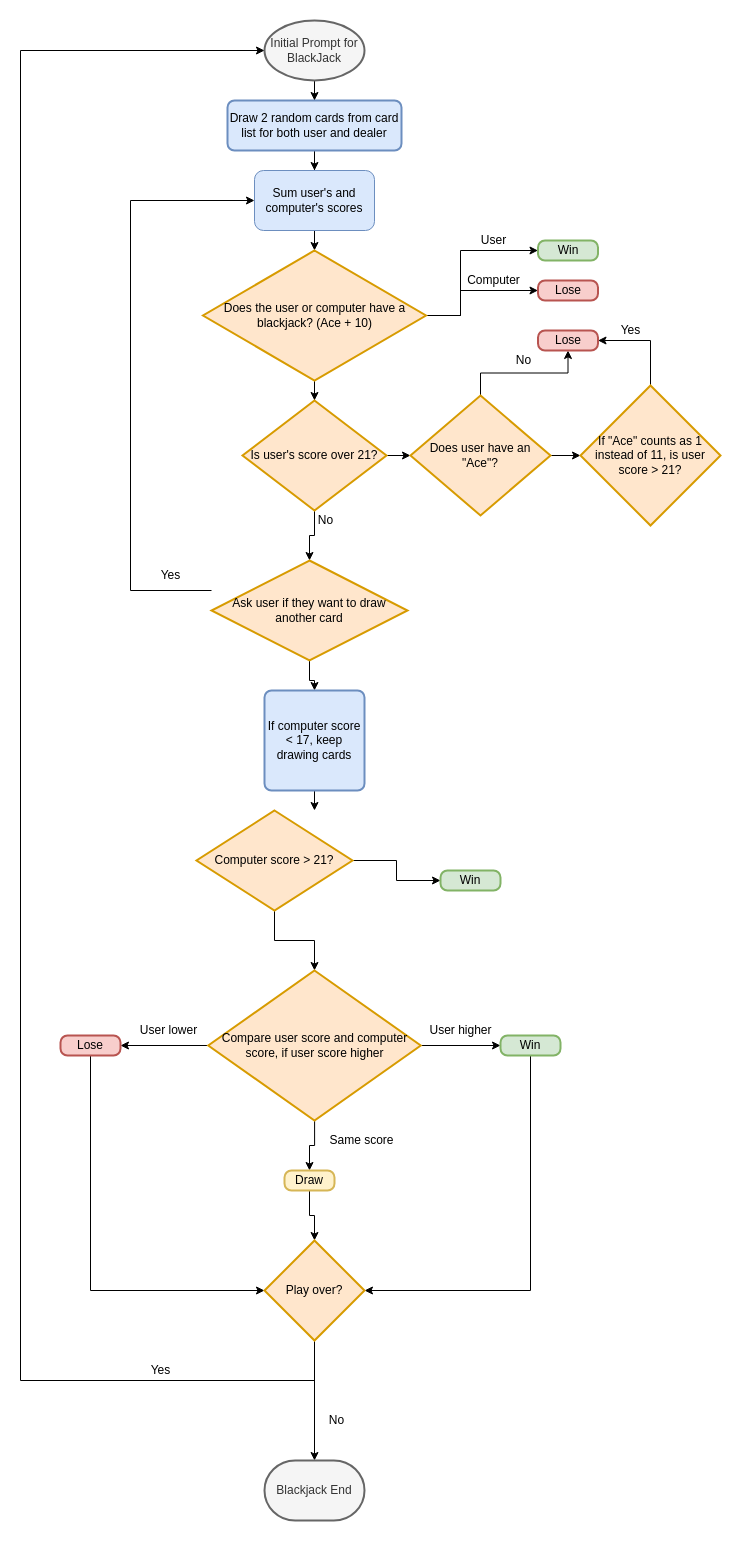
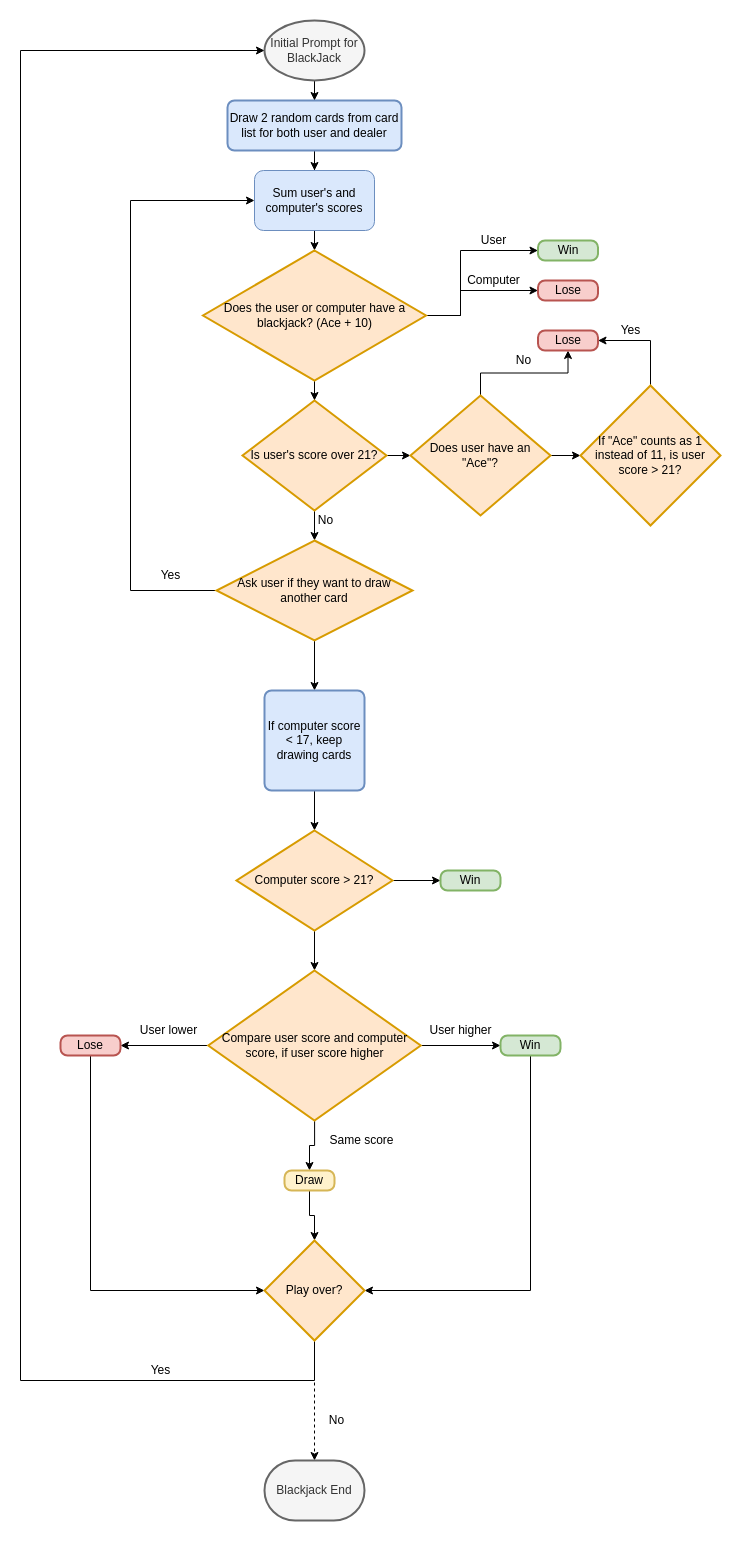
  <mxCell id="0" />
  <mxCell id="1" parent="0" />
  <mxCell id="2" style="edgeStyle=orthogonalEdgeStyle;rounded=0;orthogonalLoop=1;jettySize=auto;html=1;entryX=0.5;entryY=0;entryDx=0;entryDy=0;" edge="1" parent="1" source="3" target="5"><mxGeometry relative="1" as="geometry" /></mxCell>
  <mxCell id="3" value="Initial Prompt for BlackJack" style="strokeWidth=2;html=1;shape=mxgraph.flowchart.start_1;whiteSpace=wrap;fillColor=#f5f5f5;fontColor=#333333;strokeColor=#666666;" vertex="1" parent="1"><mxGeometry x="264" y="20" width="100" height="60" as="geometry" /></mxCell>
  <mxCell id="4" style="edgeStyle=orthogonalEdgeStyle;rounded=0;orthogonalLoop=1;jettySize=auto;html=1;entryX=0.5;entryY=0;entryDx=0;entryDy=0;" edge="1" parent="1" source="5" target="7"><mxGeometry relative="1" as="geometry"><mxPoint x="314" y="250" as="targetPoint" /></mxGeometry></mxCell>
  <mxCell id="5" value="Draw 2 random cards from card list for both user and dealer" style="rounded=1;whiteSpace=wrap;html=1;absoluteArcSize=1;arcSize=14;strokeWidth=2;fillColor=#dae8fc;strokeColor=#6c8ebf;" vertex="1" parent="1"><mxGeometry x="227" y="100" width="174" height="50" as="geometry" /></mxCell>
  <mxCell id="6" style="edgeStyle=orthogonalEdgeStyle;rounded=0;orthogonalLoop=1;jettySize=auto;html=1;exitX=0.5;exitY=1;exitDx=0;exitDy=0;entryX=0.5;entryY=0;entryDx=0;entryDy=0;entryPerimeter=0;" edge="1" parent="1" source="7" target="11"><mxGeometry relative="1" as="geometry" /></mxCell>
  <mxCell id="7" value="Sum user's and computer's scores" style="rounded=1;whiteSpace=wrap;html=1;fillColor=#dae8fc;strokeColor=#6c8ebf;" vertex="1" parent="1"><mxGeometry x="254" y="170" width="120" height="60" as="geometry" /></mxCell>
  <mxCell id="8" style="edgeStyle=orthogonalEdgeStyle;rounded=0;orthogonalLoop=1;jettySize=auto;html=1;entryX=0.5;entryY=0;entryDx=0;entryDy=0;entryPerimeter=0;" edge="1" parent="1" source="11" target="14"><mxGeometry relative="1" as="geometry" /></mxCell>
  <mxCell id="9" style="edgeStyle=orthogonalEdgeStyle;rounded=0;orthogonalLoop=1;jettySize=auto;html=1;entryX=0;entryY=0.5;entryDx=0;entryDy=0;" edge="1" parent="1" source="11" target="15"><mxGeometry relative="1" as="geometry"><Array as="points"><mxPoint x="460" y="315" /><mxPoint x="460" y="250" /></Array></mxGeometry></mxCell>
  <mxCell id="10" style="edgeStyle=orthogonalEdgeStyle;rounded=0;orthogonalLoop=1;jettySize=auto;html=1;entryX=0;entryY=0.5;entryDx=0;entryDy=0;" edge="1" parent="1" source="11" target="16"><mxGeometry relative="1" as="geometry"><Array as="points"><mxPoint x="460" y="315" /><mxPoint x="460" y="290" /></Array></mxGeometry></mxCell>
  <mxCell id="11" value="Does the user or computer have a blackjack? (Ace + 10)" style="strokeWidth=2;html=1;shape=mxgraph.flowchart.decision;whiteSpace=wrap;fillColor=#ffe6cc;strokeColor=#d79b00;" vertex="1" parent="1"><mxGeometry x="202.5" y="250" width="223" height="130" as="geometry" /></mxCell>
  <mxCell id="12" style="edgeStyle=orthogonalEdgeStyle;rounded=0;orthogonalLoop=1;jettySize=auto;html=1;entryX=0;entryY=0.5;entryDx=0;entryDy=0;entryPerimeter=0;" edge="1" parent="1" source="14" target="24"><mxGeometry relative="1" as="geometry" /></mxCell>
  <mxCell id="13" style="edgeStyle=orthogonalEdgeStyle;rounded=0;orthogonalLoop=1;jettySize=auto;html=1;entryX=0.5;entryY=0;entryDx=0;entryDy=0;entryPerimeter=0;" edge="1" parent="1" source="14" target="21"><mxGeometry relative="1" as="geometry" /></mxCell>
  <mxCell id="14" value="Is user's score over 21?" style="strokeWidth=2;html=1;shape=mxgraph.flowchart.decision;whiteSpace=wrap;fillColor=#ffe6cc;strokeColor=#d79b00;" vertex="1" parent="1"><mxGeometry x="242" y="400" width="144" height="110" as="geometry" /></mxCell>
  <mxCell id="15" value="Win" style="rounded=1;whiteSpace=wrap;html=1;absoluteArcSize=1;arcSize=14;strokeWidth=2;fillColor=#d5e8d4;strokeColor=#82b366;" vertex="1" parent="1"><mxGeometry x="537.5" y="240" width="60" height="20" as="geometry" /></mxCell>
  <mxCell id="16" value="Lose" style="rounded=1;whiteSpace=wrap;html=1;absoluteArcSize=1;arcSize=14;strokeWidth=2;fillColor=#f8cecc;strokeColor=#b85450;" vertex="1" parent="1"><mxGeometry x="537.5" y="280" width="60" height="20" as="geometry" /></mxCell>
  <mxCell id="17" value="User" style="text;html=1;align=center;verticalAlign=middle;resizable=0;points=[];autosize=1;strokeColor=none;fillColor=none;" vertex="1" parent="1"><mxGeometry x="472.5" y="230" width="40" height="20" as="geometry" /></mxCell>
  <mxCell id="18" value="Computer" style="text;html=1;align=center;verticalAlign=middle;resizable=0;points=[];autosize=1;strokeColor=none;fillColor=none;" vertex="1" parent="1"><mxGeometry x="457.5" y="270" width="70" height="20" as="geometry" /></mxCell>
  <mxCell id="19" style="edgeStyle=orthogonalEdgeStyle;rounded=0;orthogonalLoop=1;jettySize=auto;html=1;entryX=0;entryY=0.5;entryDx=0;entryDy=0;" edge="1" parent="1" source="21" target="7"><mxGeometry relative="1" as="geometry"><mxPoint x="110" y="130" as="targetPoint" /><Array as="points"><mxPoint x="130" y="590" /><mxPoint x="130" y="200" /></Array></mxGeometry></mxCell>
  <mxCell id="20" style="edgeStyle=orthogonalEdgeStyle;rounded=0;orthogonalLoop=1;jettySize=auto;html=1;entryX=0.5;entryY=0;entryDx=0;entryDy=0;" edge="1" parent="1" source="21" target="33"><mxGeometry relative="1" as="geometry" /></mxCell>
- <mxCell id="21" value="Ask user if they want to draw another card" style="strokeWidth=2;html=1;shape=mxgraph.flowchart.decision;whiteSpace=wrap;fillColor=#ffe6cc;strokeColor=#d79b00;" vertex="1" parent="1"><mxGeometry x="211" y="560" width="196" height="100" as="geometry" /></mxCell>
+ <mxCell id="21" value="Ask user if they want to draw another card" style="strokeWidth=2;html=1;shape=mxgraph.flowchart.decision;whiteSpace=wrap;fillColor=#ffe6cc;strokeColor=#d79b00;" vertex="1" parent="1"><mxGeometry x="216" y="540" width="196" height="100" as="geometry" /></mxCell>
  <mxCell id="22" value="" style="edgeStyle=orthogonalEdgeStyle;rounded=0;orthogonalLoop=1;jettySize=auto;html=1;" edge="1" parent="1" source="24" target="28"><mxGeometry relative="1" as="geometry"><Array as="points"><mxPoint x="580" y="455" /><mxPoint x="580" y="455" /></Array></mxGeometry></mxCell>
  <mxCell id="23" style="edgeStyle=orthogonalEdgeStyle;rounded=0;orthogonalLoop=1;jettySize=auto;html=1;entryX=0.5;entryY=1;entryDx=0;entryDy=0;" edge="1" parent="1" source="24" target="25"><mxGeometry relative="1" as="geometry" /></mxCell>
  <mxCell id="24" value="Does user have an &quot;Ace&quot;?" style="strokeWidth=2;html=1;shape=mxgraph.flowchart.decision;whiteSpace=wrap;fillColor=#ffe6cc;strokeColor=#d79b00;" vertex="1" parent="1"><mxGeometry x="410" y="395" width="140" height="120" as="geometry" /></mxCell>
  <mxCell id="25" value="Lose" style="rounded=1;whiteSpace=wrap;html=1;absoluteArcSize=1;arcSize=14;strokeWidth=2;fillColor=#f8cecc;strokeColor=#b85450;" vertex="1" parent="1"><mxGeometry x="537.5" y="330" width="60" height="20" as="geometry" /></mxCell>
  <mxCell id="26" value="No" style="text;html=1;align=center;verticalAlign=middle;resizable=0;points=[];autosize=1;strokeColor=none;fillColor=none;" vertex="1" parent="1"><mxGeometry x="507.5" y="350" width="30" height="20" as="geometry" /></mxCell>
  <mxCell id="27" style="edgeStyle=orthogonalEdgeStyle;rounded=0;orthogonalLoop=1;jettySize=auto;html=1;exitX=0.5;exitY=0;exitDx=0;exitDy=0;exitPerimeter=0;entryX=1;entryY=0.5;entryDx=0;entryDy=0;" edge="1" parent="1" source="28" target="25"><mxGeometry relative="1" as="geometry" /></mxCell>
  <mxCell id="28" value="If &quot;Ace&quot; counts as 1 instead of 11, is user score &amp;gt; 21?" style="strokeWidth=2;html=1;shape=mxgraph.flowchart.decision;whiteSpace=wrap;fillColor=#ffe6cc;strokeColor=#d79b00;" vertex="1" parent="1"><mxGeometry x="580" y="385" width="140" height="140" as="geometry" /></mxCell>
  <mxCell id="29" value="Yes" style="text;html=1;align=center;verticalAlign=middle;resizable=0;points=[];autosize=1;strokeColor=none;fillColor=none;" vertex="1" parent="1"><mxGeometry x="610" y="320" width="40" height="20" as="geometry" /></mxCell>
  <mxCell id="30" value="No" style="text;html=1;align=center;verticalAlign=middle;resizable=0;points=[];autosize=1;strokeColor=none;fillColor=none;" vertex="1" parent="1"><mxGeometry x="310" y="510" width="30" height="20" as="geometry" /></mxCell>
  <mxCell id="31" value="Yes" style="text;html=1;align=center;verticalAlign=middle;resizable=0;points=[];autosize=1;strokeColor=none;fillColor=none;" vertex="1" parent="1"><mxGeometry x="150" y="565" width="40" height="20" as="geometry" /></mxCell>
  <mxCell id="32" value="" style="edgeStyle=orthogonalEdgeStyle;rounded=0;orthogonalLoop=1;jettySize=auto;html=1;" edge="1" parent="1" source="33" target="36"><mxGeometry relative="1" as="geometry"><Array as="points"><mxPoint x="314" y="830" /><mxPoint x="314" y="830" /></Array></mxGeometry></mxCell>
  <mxCell id="33" value="If computer score &amp;lt; 17, keep drawing cards" style="rounded=1;whiteSpace=wrap;html=1;absoluteArcSize=1;arcSize=14;strokeWidth=2;fillColor=#dae8fc;strokeColor=#6c8ebf;" vertex="1" parent="1"><mxGeometry x="264" y="690" width="100" height="100" as="geometry" /></mxCell>
  <mxCell id="34" style="edgeStyle=orthogonalEdgeStyle;rounded=0;orthogonalLoop=1;jettySize=auto;html=1;entryX=0;entryY=0.5;entryDx=0;entryDy=0;" edge="1" parent="1" source="36" target="37"><mxGeometry relative="1" as="geometry" /></mxCell>
  <mxCell id="35" style="edgeStyle=orthogonalEdgeStyle;rounded=0;orthogonalLoop=1;jettySize=auto;html=1;entryX=0.5;entryY=0;entryDx=0;entryDy=0;entryPerimeter=0;" edge="1" parent="1" source="36" target="41"><mxGeometry relative="1" as="geometry" /></mxCell>
- <mxCell id="36" value="Computer score &amp;gt; 21?" style="strokeWidth=2;html=1;shape=mxgraph.flowchart.decision;whiteSpace=wrap;fillColor=#ffe6cc;strokeColor=#d79b00;" vertex="1" parent="1"><mxGeometry x="196" y="810" width="156" height="100" as="geometry" /></mxCell>
+ <mxCell id="36" value="Computer score &amp;gt; 21?" style="strokeWidth=2;html=1;shape=mxgraph.flowchart.decision;whiteSpace=wrap;fillColor=#ffe6cc;strokeColor=#d79b00;" vertex="1" parent="1"><mxGeometry x="236" y="830" width="156" height="100" as="geometry" /></mxCell>
  <mxCell id="37" value="Win" style="rounded=1;whiteSpace=wrap;html=1;absoluteArcSize=1;arcSize=14;strokeWidth=2;fillColor=#d5e8d4;strokeColor=#82b366;" vertex="1" parent="1"><mxGeometry x="440" y="870" width="60" height="20" as="geometry" /></mxCell>
  <mxCell id="38" style="edgeStyle=orthogonalEdgeStyle;rounded=0;orthogonalLoop=1;jettySize=auto;html=1;entryX=0.5;entryY=0;entryDx=0;entryDy=0;" edge="1" parent="1" source="41" target="47"><mxGeometry relative="1" as="geometry" /></mxCell>
  <mxCell id="39" style="edgeStyle=orthogonalEdgeStyle;rounded=0;orthogonalLoop=1;jettySize=auto;html=1;entryX=0;entryY=0.5;entryDx=0;entryDy=0;" edge="1" parent="1" source="41" target="43"><mxGeometry relative="1" as="geometry" /></mxCell>
  <mxCell id="40" style="edgeStyle=orthogonalEdgeStyle;rounded=0;orthogonalLoop=1;jettySize=auto;html=1;entryX=1;entryY=0.5;entryDx=0;entryDy=0;" edge="1" parent="1" source="41" target="45"><mxGeometry relative="1" as="geometry" /></mxCell>
  <mxCell id="41" value="Compare user score and computer score, if user score higher" style="strokeWidth=2;html=1;shape=mxgraph.flowchart.decision;whiteSpace=wrap;fillColor=#ffe6cc;strokeColor=#d79b00;" vertex="1" parent="1"><mxGeometry x="207.75" y="970" width="212.5" height="150" as="geometry" /></mxCell>
  <mxCell id="42" style="edgeStyle=orthogonalEdgeStyle;rounded=0;orthogonalLoop=1;jettySize=auto;html=1;entryX=1;entryY=0.5;entryDx=0;entryDy=0;entryPerimeter=0;" edge="1" parent="1" source="43" target="53"><mxGeometry relative="1" as="geometry"><Array as="points"><mxPoint x="530" y="1290" /></Array></mxGeometry></mxCell>
  <mxCell id="43" value="Win" style="rounded=1;whiteSpace=wrap;html=1;absoluteArcSize=1;arcSize=14;strokeWidth=2;fillColor=#d5e8d4;strokeColor=#82b366;" vertex="1" parent="1"><mxGeometry x="500" y="1035" width="60" height="20" as="geometry" /></mxCell>
  <mxCell id="44" style="edgeStyle=orthogonalEdgeStyle;rounded=0;orthogonalLoop=1;jettySize=auto;html=1;entryX=0;entryY=0.5;entryDx=0;entryDy=0;entryPerimeter=0;" edge="1" parent="1" source="45" target="53"><mxGeometry relative="1" as="geometry"><Array as="points"><mxPoint x="90" y="1290" /></Array></mxGeometry></mxCell>
  <mxCell id="45" value="Lose" style="rounded=1;whiteSpace=wrap;html=1;absoluteArcSize=1;arcSize=14;strokeWidth=2;fillColor=#f8cecc;strokeColor=#b85450;" vertex="1" parent="1"><mxGeometry x="60" y="1035" width="60" height="20" as="geometry" /></mxCell>
  <mxCell id="46" style="edgeStyle=orthogonalEdgeStyle;rounded=0;orthogonalLoop=1;jettySize=auto;html=1;entryX=0.5;entryY=0;entryDx=0;entryDy=0;entryPerimeter=0;" edge="1" parent="1" source="47" target="53"><mxGeometry relative="1" as="geometry" /></mxCell>
  <mxCell id="47" value="Draw" style="rounded=1;whiteSpace=wrap;html=1;absoluteArcSize=1;arcSize=14;strokeWidth=2;fillColor=#fff2cc;strokeColor=#d6b656;" vertex="1" parent="1"><mxGeometry x="284" y="1170" width="50" height="20" as="geometry" /></mxCell>
  <mxCell id="48" value="Same score" style="text;html=1;align=center;verticalAlign=middle;resizable=0;points=[];autosize=1;strokeColor=none;fillColor=none;" vertex="1" parent="1"><mxGeometry x="321" y="1130" width="80" height="20" as="geometry" /></mxCell>
  <mxCell id="49" value="User higher" style="text;html=1;align=center;verticalAlign=middle;resizable=0;points=[];autosize=1;strokeColor=none;fillColor=none;" vertex="1" parent="1"><mxGeometry x="420" y="1020" width="80" height="20" as="geometry" /></mxCell>
  <mxCell id="50" value="User lower" style="text;html=1;align=center;verticalAlign=middle;resizable=0;points=[];autosize=1;strokeColor=none;fillColor=none;" vertex="1" parent="1"><mxGeometry x="132.5" y="1020" width="70" height="20" as="geometry" /></mxCell>
- <mxCell id="51" style="edgeStyle=orthogonalEdgeStyle;rounded=0;orthogonalLoop=1;jettySize=auto;html=1;entryX=0.5;entryY=0;entryDx=0;entryDy=0;entryPerimeter=0;" edge="1" parent="1" source="53" target="56"><mxGeometry relative="1" as="geometry"><mxPoint x="314" y="1460" as="targetPoint" /></mxGeometry></mxCell>
+ <mxCell id="51" style="edgeStyle=orthogonalEdgeStyle;rounded=0;orthogonalLoop=1;jettySize=auto;html=1;entryX=0.5;entryY=0;entryDx=0;entryDy=0;entryPerimeter=0;dashed=1;" edge="1" parent="1" source="53" target="56"><mxGeometry relative="1" as="geometry"><mxPoint x="314" y="1460" as="targetPoint" /></mxGeometry></mxCell>
  <mxCell id="52" style="edgeStyle=orthogonalEdgeStyle;rounded=0;orthogonalLoop=1;jettySize=auto;html=1;entryX=0;entryY=0.5;entryDx=0;entryDy=0;entryPerimeter=0;" edge="1" parent="1" source="53" target="3"><mxGeometry relative="1" as="geometry"><mxPoint x="20" y="20" as="targetPoint" /><Array as="points"><mxPoint x="314" y="1380" /><mxPoint x="20" y="1380" /><mxPoint x="20" y="50" /></Array></mxGeometry></mxCell>
  <mxCell id="53" value="Play over?" style="strokeWidth=2;html=1;shape=mxgraph.flowchart.decision;whiteSpace=wrap;fillColor=#ffe6cc;strokeColor=#d79b00;" vertex="1" parent="1"><mxGeometry x="264" y="1240" width="100" height="100" as="geometry" /></mxCell>
  <mxCell id="54" value="Yes" style="text;html=1;align=center;verticalAlign=middle;resizable=0;points=[];autosize=1;strokeColor=none;fillColor=none;" vertex="1" parent="1"><mxGeometry x="140" y="1360" width="40" height="20" as="geometry" /></mxCell>
  <mxCell id="55" value="No" style="text;html=1;align=center;verticalAlign=middle;resizable=0;points=[];autosize=1;strokeColor=none;fillColor=none;" vertex="1" parent="1"><mxGeometry x="321" y="1410" width="30" height="20" as="geometry" /></mxCell>
  <mxCell id="56" value="Blackjack End" style="strokeWidth=2;html=1;shape=mxgraph.flowchart.terminator;whiteSpace=wrap;fillColor=#f5f5f5;fontColor=#333333;strokeColor=#666666;" vertex="1" parent="1"><mxGeometry x="264" y="1460" width="100" height="60" as="geometry" /></mxCell>
